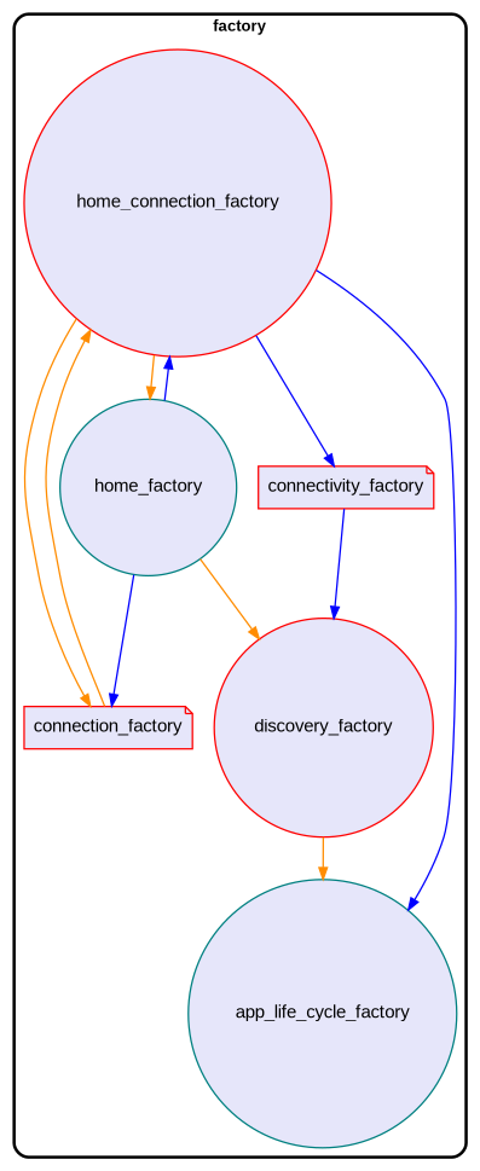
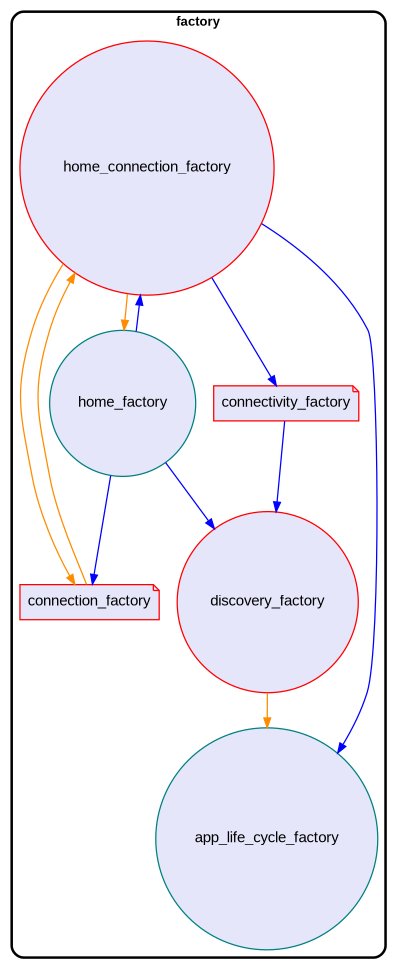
  digraph {
    fontname="Arial Black"
    fontsize=13
    penwidth=2.6
    style=rounded
    node [color=red fillcolor=Lavender fontname=Arial fontsize=15 penwidth=1.3 shape=circle style="filled,rounded"]
    edge [color=blue penwidth=1.3 style=solid]
    n1 [label=connectivity_factory shape=note]
    n2 [label=connection_factory shape=note]
    n3 [label=home_connection_factory]
    n4 [label=discovery_factory]
    n5 [color=teal label=app_life_cycle_factory]
    n6 [color=teal label=home_factory]
    subgraph cluster_1 {
      label=factory
      n1
      n2
      n3
      n4
      n5
      n6
    }
    n1 -> n4
    n2 -> n3 [color=darkorange]
    n3 -> n1
    n3 -> n2 [color=darkorange style=bold]
    n3 -> n5 [style=bold]
    n3 -> n6 [color=darkorange]
    n4 -> n5 [color=darkorange]
    n6 -> n2
    n6 -> n3
-   n6 -> n4 [color=darkorange style=bold]
+   n6 -> n4 [style=bold]
  }
